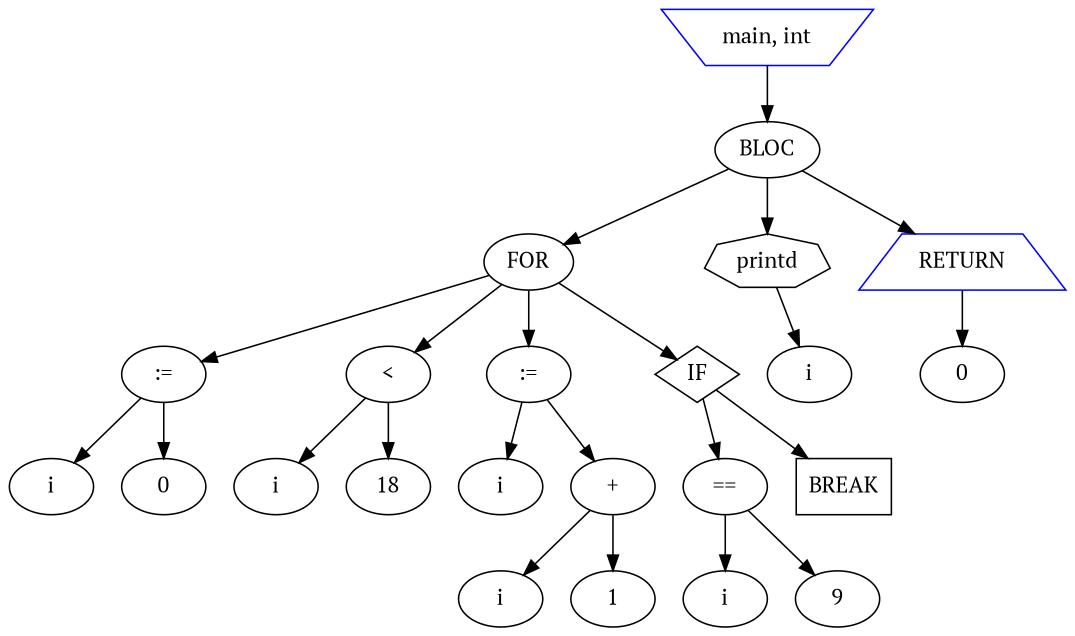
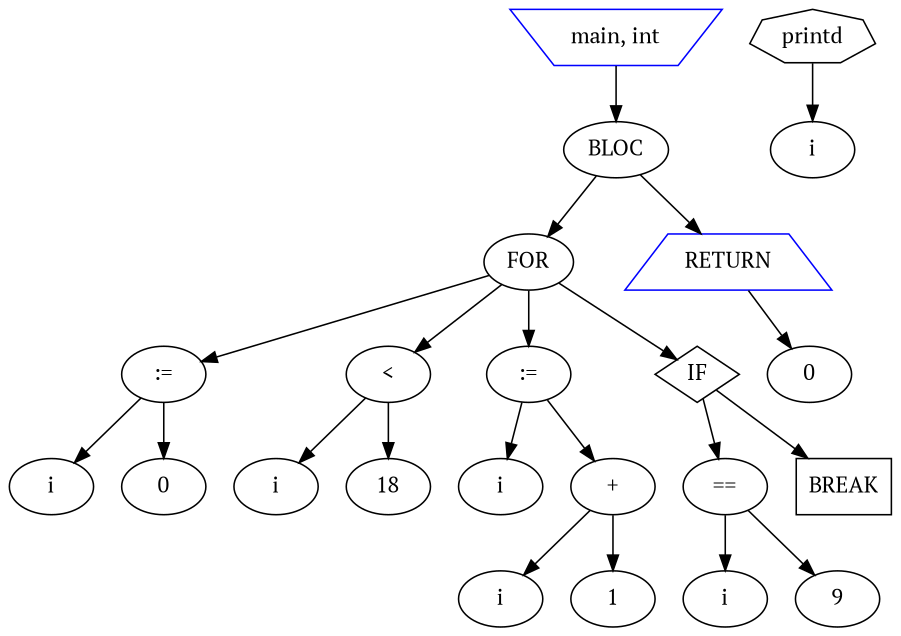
  digraph {
    fontname="PT Serif"
    node [fontname="PT Serif"]
    edge [fontname="PT Serif"]
    n1 [color=blue label="main, int" shape=invtrapezium]
    n2 [label=BLOC]
    n3 [label=FOR]
    n4 [label=printd shape=septagon]
    n5 [color=blue label=RETURN shape=trapezium]
    n6 [label=":="]
    n7 [label="<"]
    n8 [label=":="]
    n9 [label=IF shape=diamond]
    n10 [label=i]
    n11 [label=0]
    n12 [label=i]
    n13 [label=0]
    n14 [label=i]
    n15 [label=18]
    n16 [label=i]
    n17 [label="+"]
    n18 [label="=="]
    n19 [label=BREAK shape=box]
    n20 [label=i]
    n21 [label=1]
    n22 [label=i]
    n23 [label=9]
    n1 -> n2
    n2 -> n3
-   n2 -> n4
    n2 -> n5
    n3 -> n6
    n3 -> n7
    n3 -> n8
    n3 -> n9
    n4 -> n10
    n5 -> n11
    n6 -> n12
    n6 -> n13
    n7 -> n14
    n7 -> n15
    n8 -> n16
    n8 -> n17
    n9 -> n18
    n9 -> n19
    n17 -> n20
    n17 -> n21
    n18 -> n22
    n18 -> n23
  }
